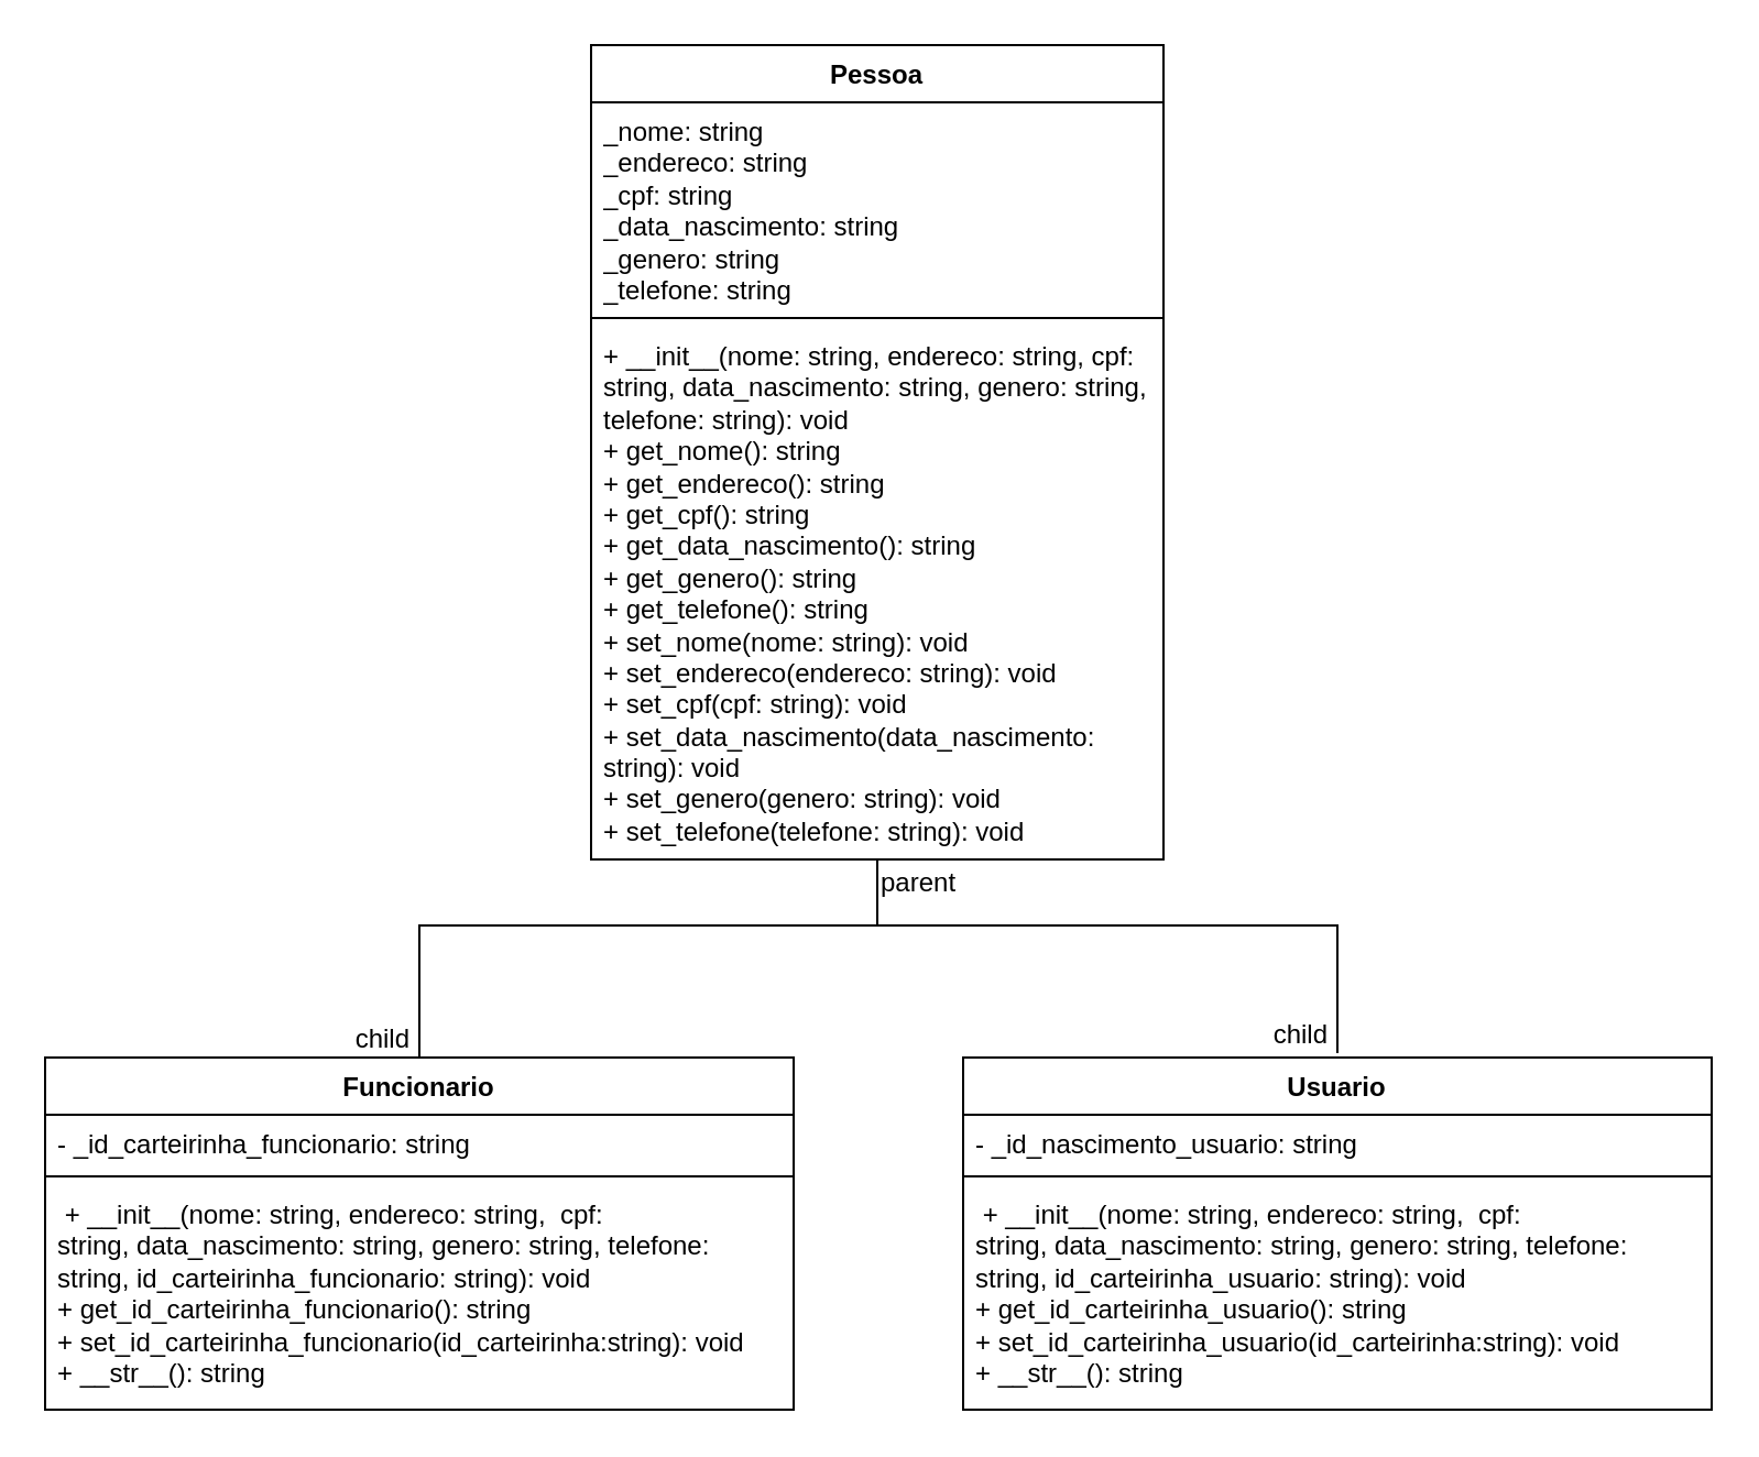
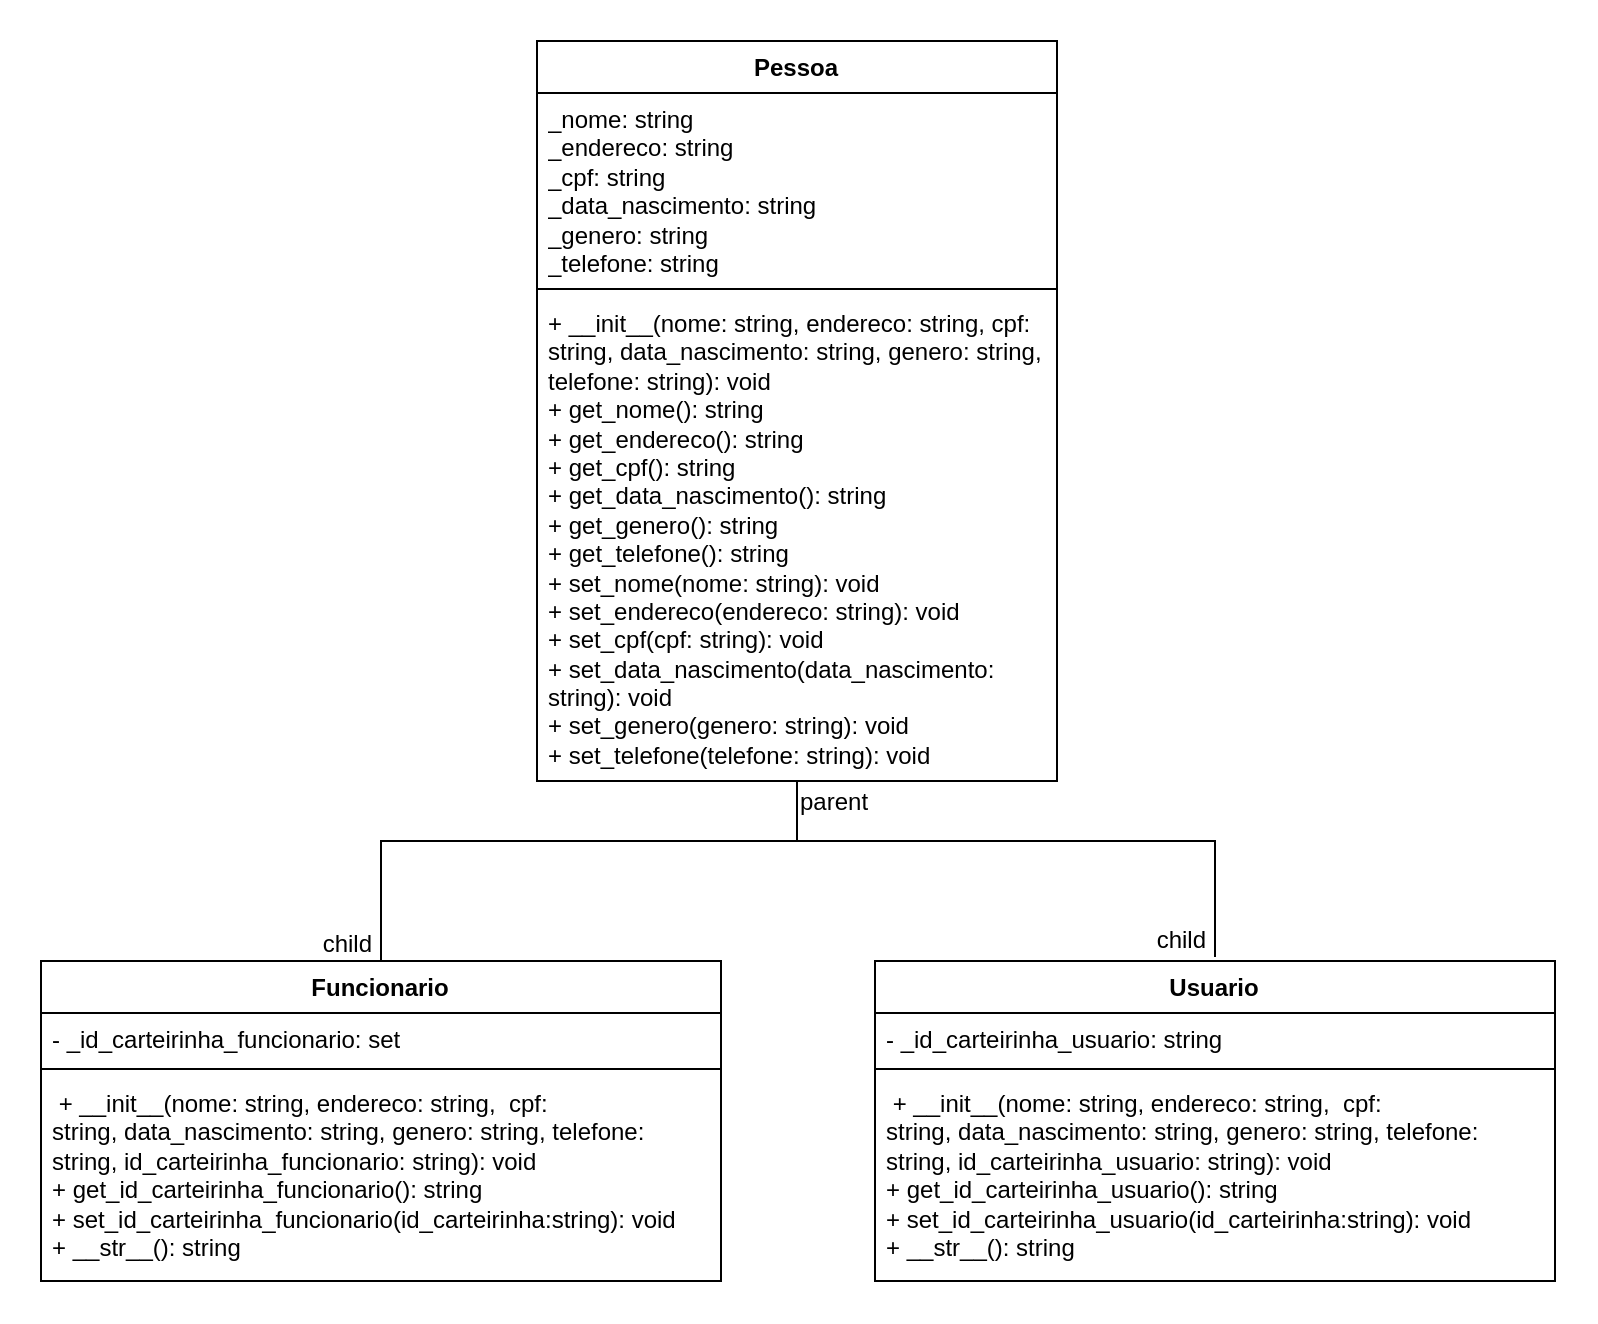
  <mxCell id="0" />
  <mxCell id="1" parent="0" />
  <mxCell id="2" value="Pessoa" style="swimlane;fontStyle=1;align=center;verticalAlign=top;childLayout=stackLayout;horizontal=1;startSize=26;horizontalStack=0;resizeParent=1;resizeParentMax=0;resizeLast=0;collapsible=1;marginBottom=0;whiteSpace=wrap;html=1;rounded=0;shadow=0;spacingLeft=4;spacingRight=4;fontFamily=Helvetica;fontSize=12;fontColor=default;fillColor=none;gradientColor=none;" vertex="1" parent="1"><mxGeometry x="268" y="20" width="260" height="370" as="geometry" /></mxCell>
  <mxCell id="3" value="&lt;div&gt;_nome: string&lt;/div&gt;&lt;div&gt;_endereco: string&lt;/div&gt;&lt;div&gt;_cpf: string&lt;/div&gt;&lt;div&gt;_data_nascimento: string&lt;/div&gt;&lt;div&gt;_genero: string&lt;/div&gt;&lt;div&gt;_telefone: string&lt;/div&gt;" style="text;strokeColor=none;fillColor=none;align=left;verticalAlign=top;spacingLeft=4;spacingRight=4;overflow=hidden;rotatable=0;points=[[0,0.5],[1,0.5]];portConstraint=eastwest;whiteSpace=wrap;html=1;fontFamily=Helvetica;fontSize=12;fontColor=default;" vertex="1" parent="2"><mxGeometry y="26" width="260" height="94" as="geometry" /></mxCell>
  <mxCell id="4" value="" style="line;strokeWidth=1;fillColor=none;align=left;verticalAlign=middle;spacingTop=-1;spacingLeft=3;spacingRight=3;rotatable=0;labelPosition=right;points=[];portConstraint=eastwest;strokeColor=inherit;rounded=0;shadow=0;fontFamily=Helvetica;fontSize=12;fontColor=default;" vertex="1" parent="2"><mxGeometry y="120" width="260" height="8" as="geometry" /></mxCell>
  <mxCell id="5" value="&lt;div&gt;+ __init__(nome: string, endereco: string, cpf: string, data_nascimento: string, genero: string, telefone: string): void&lt;/div&gt;&lt;div&gt;&lt;span style=&quot;background-color: initial;&quot;&gt;+&lt;/span&gt;&lt;span style=&quot;background-color: initial;&quot;&gt;&amp;nbsp;&lt;/span&gt;get_nome(): string&lt;/div&gt;&lt;div&gt;&lt;span style=&quot;background-color: initial;&quot;&gt;+&lt;/span&gt;&lt;span style=&quot;background-color: initial;&quot;&gt;&amp;nbsp;&lt;/span&gt;get_endereco(): string&lt;/div&gt;&lt;div&gt;&lt;span style=&quot;background-color: initial;&quot;&gt;+&lt;/span&gt;&lt;span style=&quot;background-color: initial;&quot;&gt;&amp;nbsp;&lt;/span&gt;get_cpf(): string&lt;/div&gt;&lt;div&gt;&lt;span style=&quot;background-color: initial;&quot;&gt;+&lt;/span&gt;&lt;span style=&quot;background-color: initial;&quot;&gt;&amp;nbsp;&lt;/span&gt;get_data_nascimento(): string&lt;/div&gt;&lt;div&gt;&lt;span style=&quot;background-color: initial;&quot;&gt;+&lt;/span&gt;&lt;span style=&quot;background-color: initial;&quot;&gt;&amp;nbsp;&lt;/span&gt;get_genero(): string&lt;/div&gt;&lt;div&gt;&lt;span style=&quot;background-color: initial;&quot;&gt;+&lt;/span&gt;&lt;span style=&quot;background-color: initial;&quot;&gt;&amp;nbsp;&lt;/span&gt;get_telefone(): string&lt;/div&gt;&lt;div&gt;&lt;span style=&quot;background-color: initial;&quot;&gt;+&lt;/span&gt;&lt;span style=&quot;background-color: initial;&quot;&gt;&amp;nbsp;&lt;/span&gt;set_nome(nome: string): void&lt;/div&gt;&lt;div&gt;&lt;span style=&quot;background-color: initial;&quot;&gt;+&lt;/span&gt;&lt;span style=&quot;background-color: initial;&quot;&gt;&amp;nbsp;&lt;/span&gt;set_endereco(endereco: string): void&lt;/div&gt;&lt;div&gt;&lt;span style=&quot;background-color: initial;&quot;&gt;+&lt;/span&gt;&lt;span style=&quot;background-color: initial;&quot;&gt;&amp;nbsp;&lt;/span&gt;set_cpf(cpf: string): void&lt;/div&gt;&lt;div&gt;&lt;span style=&quot;background-color: initial;&quot;&gt;+&lt;/span&gt;&lt;span style=&quot;background-color: initial;&quot;&gt;&amp;nbsp;&lt;/span&gt;set_data_nascimento(data_nascimento: string): void&lt;/div&gt;&lt;div&gt;&lt;span style=&quot;background-color: initial;&quot;&gt;+&lt;/span&gt;&lt;span style=&quot;background-color: initial;&quot;&gt;&amp;nbsp;&lt;/span&gt;set_genero(genero: string): void&lt;/div&gt;&lt;div&gt;&lt;span style=&quot;background-color: initial;&quot;&gt;+&lt;/span&gt;&lt;span style=&quot;background-color: initial;&quot;&gt;&amp;nbsp;&lt;/span&gt;set_telefone(telefone: string): void&lt;/div&gt;" style="text;strokeColor=none;fillColor=none;align=left;verticalAlign=top;spacingLeft=4;spacingRight=4;overflow=hidden;rotatable=0;points=[[0,0.5],[1,0.5]];portConstraint=eastwest;whiteSpace=wrap;html=1;fontFamily=Helvetica;fontSize=12;fontColor=default;" vertex="1" parent="2"><mxGeometry y="128" width="260" height="242" as="geometry" /></mxCell>
  <mxCell id="6" value="Funcionario" style="swimlane;fontStyle=1;align=center;verticalAlign=top;childLayout=stackLayout;horizontal=1;startSize=26;horizontalStack=0;resizeParent=1;resizeParentMax=0;resizeLast=0;collapsible=1;marginBottom=0;whiteSpace=wrap;html=1;rounded=0;shadow=0;spacingLeft=4;spacingRight=4;fontFamily=Helvetica;fontSize=12;fontColor=default;fillColor=none;gradientColor=none;strokeColor=default;" vertex="1" parent="1"><mxGeometry x="20" y="480" width="340" height="160" as="geometry" /></mxCell>
- <mxCell id="7" value="&lt;div&gt;- _id_carteirinha_funcionario:&amp;nbsp;&lt;span style=&quot;background-color: initial;&quot;&gt;string&amp;nbsp;&lt;/span&gt;&lt;/div&gt;" style="text;strokeColor=none;fillColor=none;align=left;verticalAlign=top;spacingLeft=4;spacingRight=4;overflow=hidden;rotatable=0;points=[[0,0.5],[1,0.5]];portConstraint=eastwest;whiteSpace=wrap;html=1;fontFamily=Helvetica;fontSize=12;fontColor=default;" vertex="1" parent="6"><mxGeometry y="26" width="340" height="24" as="geometry" /></mxCell>
+ <mxCell id="7" value="&lt;div&gt;- _id_carteirinha_funcionario:&amp;nbsp;&lt;span style=&quot;background-color: initial;&quot;&gt;set&amp;nbsp;&lt;/span&gt;&lt;/div&gt;" style="text;strokeColor=none;fillColor=none;align=left;verticalAlign=top;spacingLeft=4;spacingRight=4;overflow=hidden;rotatable=0;points=[[0,0.5],[1,0.5]];portConstraint=eastwest;whiteSpace=wrap;html=1;fontFamily=Helvetica;fontSize=12;fontColor=default;" vertex="1" parent="6"><mxGeometry y="26" width="340" height="24" as="geometry" /></mxCell>
  <mxCell id="8" value="" style="line;strokeWidth=1;fillColor=none;align=left;verticalAlign=middle;spacingTop=-1;spacingLeft=3;spacingRight=3;rotatable=0;labelPosition=right;points=[];portConstraint=eastwest;strokeColor=inherit;rounded=0;shadow=0;fontFamily=Helvetica;fontSize=12;fontColor=default;" vertex="1" parent="6"><mxGeometry y="50" width="340" height="8" as="geometry" /></mxCell>
  <mxCell id="9" value="&lt;div&gt;&amp;nbsp;+ __init__(nome: string,&amp;nbsp;&lt;span style=&quot;background-color: initial;&quot;&gt;endereco: string,&amp;nbsp; &lt;/span&gt;&lt;span style=&quot;background-color: initial;&quot;&gt;cpf: string,&amp;nbsp;&lt;/span&gt;&lt;span style=&quot;background-color: initial;&quot;&gt;data_nascimento: string,&amp;nbsp;&lt;/span&gt;&lt;span style=&quot;background-color: initial;&quot;&gt;genero: string,&amp;nbsp;&lt;/span&gt;&lt;span style=&quot;background-color: initial;&quot;&gt;telefone: string,&amp;nbsp;&lt;/span&gt;&lt;span style=&quot;background-color: initial;&quot;&gt;id_carteirinha_funcionario:&amp;nbsp;&lt;/span&gt;&lt;span style=&quot;background-color: initial;&quot;&gt;string): void&amp;nbsp;&lt;/span&gt;&lt;/div&gt;&lt;div&gt;&lt;span style=&quot;background-color: initial;&quot;&gt;+ get_id_carteirinha_funcionario():&amp;nbsp;&lt;/span&gt;&lt;span style=&quot;background-color: initial;&quot;&gt;string&amp;nbsp; &amp;nbsp; &amp;nbsp; &amp;nbsp; &amp;nbsp;&amp;nbsp;&lt;/span&gt;&lt;/div&gt;&lt;div&gt;&lt;span style=&quot;background-color: initial;&quot;&gt;+ set_id_carteirinha_funcionario(id_carteirinha:&lt;/span&gt;&lt;span style=&quot;background-color: initial;&quot;&gt;string): void&amp;nbsp;&amp;nbsp;&lt;/span&gt;&lt;/div&gt;&lt;div&gt;+ __str__(): string&amp;nbsp;&amp;nbsp;&lt;/div&gt;" style="text;strokeColor=none;fillColor=none;align=left;verticalAlign=top;spacingLeft=4;spacingRight=4;overflow=hidden;rotatable=0;points=[[0,0.5],[1,0.5]];portConstraint=eastwest;whiteSpace=wrap;html=1;fontFamily=Helvetica;fontSize=12;fontColor=default;" vertex="1" parent="6"><mxGeometry y="58" width="340" height="102" as="geometry" /></mxCell>
  <mxCell id="10" value="Usuario" style="swimlane;fontStyle=1;align=center;verticalAlign=top;childLayout=stackLayout;horizontal=1;startSize=26;horizontalStack=0;resizeParent=1;resizeParentMax=0;resizeLast=0;collapsible=1;marginBottom=0;whiteSpace=wrap;html=1;rounded=0;shadow=0;spacingLeft=4;spacingRight=4;fontFamily=Helvetica;fontSize=12;fontColor=default;fillColor=none;gradientColor=none;" vertex="1" parent="1"><mxGeometry x="437" y="480" width="340" height="160" as="geometry" /></mxCell>
- <mxCell id="11" value="&lt;div&gt;- _id_nascimento_usuario:&amp;nbsp;&lt;span style=&quot;background-color: initial;&quot;&gt;string&amp;nbsp;&lt;/span&gt;&lt;/div&gt;" style="text;strokeColor=none;fillColor=none;align=left;verticalAlign=top;spacingLeft=4;spacingRight=4;overflow=hidden;rotatable=0;points=[[0,0.5],[1,0.5]];portConstraint=eastwest;whiteSpace=wrap;html=1;fontFamily=Helvetica;fontSize=12;fontColor=default;" vertex="1" parent="10"><mxGeometry y="26" width="340" height="24" as="geometry" /></mxCell>
+ <mxCell id="11" value="&lt;div&gt;- _id_carteirinha_usuario:&amp;nbsp;&lt;span style=&quot;background-color: initial;&quot;&gt;string&amp;nbsp;&lt;/span&gt;&lt;/div&gt;" style="text;strokeColor=none;fillColor=none;align=left;verticalAlign=top;spacingLeft=4;spacingRight=4;overflow=hidden;rotatable=0;points=[[0,0.5],[1,0.5]];portConstraint=eastwest;whiteSpace=wrap;html=1;fontFamily=Helvetica;fontSize=12;fontColor=default;" vertex="1" parent="10"><mxGeometry y="26" width="340" height="24" as="geometry" /></mxCell>
  <mxCell id="12" value="" style="line;strokeWidth=1;fillColor=none;align=left;verticalAlign=middle;spacingTop=-1;spacingLeft=3;spacingRight=3;rotatable=0;labelPosition=right;points=[];portConstraint=eastwest;strokeColor=inherit;rounded=0;shadow=0;fontFamily=Helvetica;fontSize=12;fontColor=default;" vertex="1" parent="10"><mxGeometry y="50" width="340" height="8" as="geometry" /></mxCell>
  <mxCell id="13" value="&lt;div&gt;&amp;nbsp;+ __init__(nome: string,&amp;nbsp;&lt;span style=&quot;background-color: initial;&quot;&gt;endereco: string,&amp;nbsp; &lt;/span&gt;&lt;span style=&quot;background-color: initial;&quot;&gt;cpf: string,&amp;nbsp;&lt;/span&gt;&lt;span style=&quot;background-color: initial;&quot;&gt;data_nascimento: string,&amp;nbsp;&lt;/span&gt;&lt;span style=&quot;background-color: initial;&quot;&gt;genero: string,&amp;nbsp;&lt;/span&gt;&lt;span style=&quot;background-color: initial;&quot;&gt;telefone: string,&amp;nbsp;&lt;/span&gt;&lt;span style=&quot;background-color: initial;&quot;&gt;id_carteirinha_&lt;/span&gt;usuario&lt;span style=&quot;background-color: initial;&quot;&gt;:&amp;nbsp;&lt;/span&gt;&lt;span style=&quot;background-color: initial;&quot;&gt;string): void&amp;nbsp;&lt;/span&gt;&lt;/div&gt;&lt;div&gt;&lt;span style=&quot;background-color: initial;&quot;&gt;+ get_id_carteirinha_&lt;/span&gt;usuario&lt;span style=&quot;background-color: initial;&quot;&gt;():&amp;nbsp;&lt;/span&gt;&lt;span style=&quot;background-color: initial;&quot;&gt;string&amp;nbsp; &amp;nbsp; &amp;nbsp; &amp;nbsp; &amp;nbsp;&amp;nbsp;&lt;/span&gt;&lt;/div&gt;&lt;div&gt;&lt;span style=&quot;background-color: initial;&quot;&gt;+ set_id_carteirinha_usuario(id_carteirinha:&lt;/span&gt;&lt;span style=&quot;background-color: initial;&quot;&gt;string): void&amp;nbsp;&amp;nbsp;&lt;/span&gt;&lt;/div&gt;&lt;div&gt;+ __str__(): string&amp;nbsp;&amp;nbsp;&lt;/div&gt;" style="text;strokeColor=none;fillColor=none;align=left;verticalAlign=top;spacingLeft=4;spacingRight=4;overflow=hidden;rotatable=0;points=[[0,0.5],[1,0.5]];portConstraint=eastwest;whiteSpace=wrap;html=1;fontFamily=Helvetica;fontSize=12;fontColor=default;" vertex="1" parent="10"><mxGeometry y="58" width="340" height="102" as="geometry" /></mxCell>
  <mxCell id="14" value="" style="endArrow=none;html=1;edgeStyle=orthogonalEdgeStyle;rounded=0;fontFamily=Helvetica;fontSize=12;fontColor=default;exitX=0.5;exitY=1;exitDx=0;exitDy=0;exitPerimeter=0;entryX=0.5;entryY=0;entryDx=0;entryDy=0;" edge="1" parent="1" source="5" target="6"><mxGeometry relative="1" as="geometry"><mxPoint x="428" y="420" as="sourcePoint" /><mxPoint x="588" y="420" as="targetPoint" /><Array as="points"><mxPoint x="398" y="420" /><mxPoint x="190" y="420" /></Array></mxGeometry></mxCell>
  <mxCell id="15" value="parent" style="edgeLabel;resizable=0;html=1;align=left;verticalAlign=bottom;rounded=0;shadow=0;spacingLeft=4;spacingRight=4;fontFamily=Helvetica;fontSize=12;fontColor=default;fillColor=none;gradientColor=none;" connectable="0" vertex="1" parent="14"><mxGeometry x="-1" relative="1" as="geometry"><mxPoint x="-4" y="19" as="offset" /></mxGeometry></mxCell>
  <mxCell id="16" value="child" style="edgeLabel;resizable=0;html=1;align=right;verticalAlign=bottom;rounded=0;shadow=0;spacingLeft=4;spacingRight=4;fontFamily=Helvetica;fontSize=12;fontColor=default;fillColor=none;gradientColor=none;" connectable="0" vertex="1" parent="14"><mxGeometry x="1" relative="1" as="geometry" /></mxCell>
  <mxCell id="17" value="" style="endArrow=none;html=1;edgeStyle=orthogonalEdgeStyle;rounded=0;fontFamily=Helvetica;fontSize=12;fontColor=default;entryX=0.5;entryY=0;entryDx=0;entryDy=0;" edge="1" parent="1"><mxGeometry relative="1" as="geometry"><mxPoint x="398" y="419" as="sourcePoint" /><mxPoint x="607" y="478" as="targetPoint" /><Array as="points"><mxPoint x="398" y="420" /><mxPoint x="607" y="420" /></Array></mxGeometry></mxCell>
  <mxCell id="18" value="child" style="edgeLabel;resizable=0;html=1;align=right;verticalAlign=bottom;rounded=0;shadow=0;spacingLeft=4;spacingRight=4;fontFamily=Helvetica;fontSize=12;fontColor=default;fillColor=none;gradientColor=none;" connectable="0" vertex="1" parent="17"><mxGeometry x="1" relative="1" as="geometry" /></mxCell>
